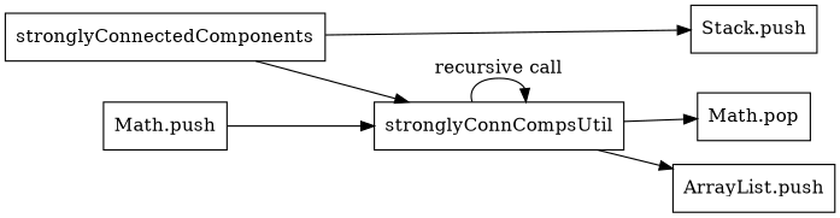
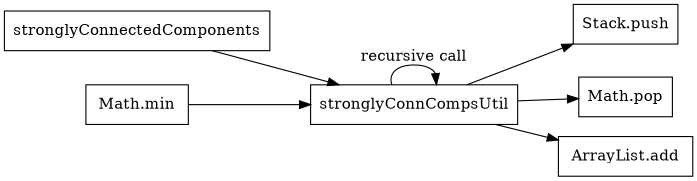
  digraph {
    rankdir=LR
    node [shape=box]
    n1 [label=stronglyConnectedComponents]
    n2 [label=stronglyConnCompsUtil]
    n3 [label="Stack.push"]
    n4 [label="Math.pop"]
-   n5 [label="ArrayList.push"]
-   n6 [label="Math.push"]
+   n5 [label="ArrayList.add"]
+   n6 [label="Math.min"]
    n1 -> n2
    n2 -> n2 [label="recursive call"]
-   n1 -> n3
+   n2 -> n3
    n2 -> n4
    n2 -> n5
    n6 -> n2
  }
